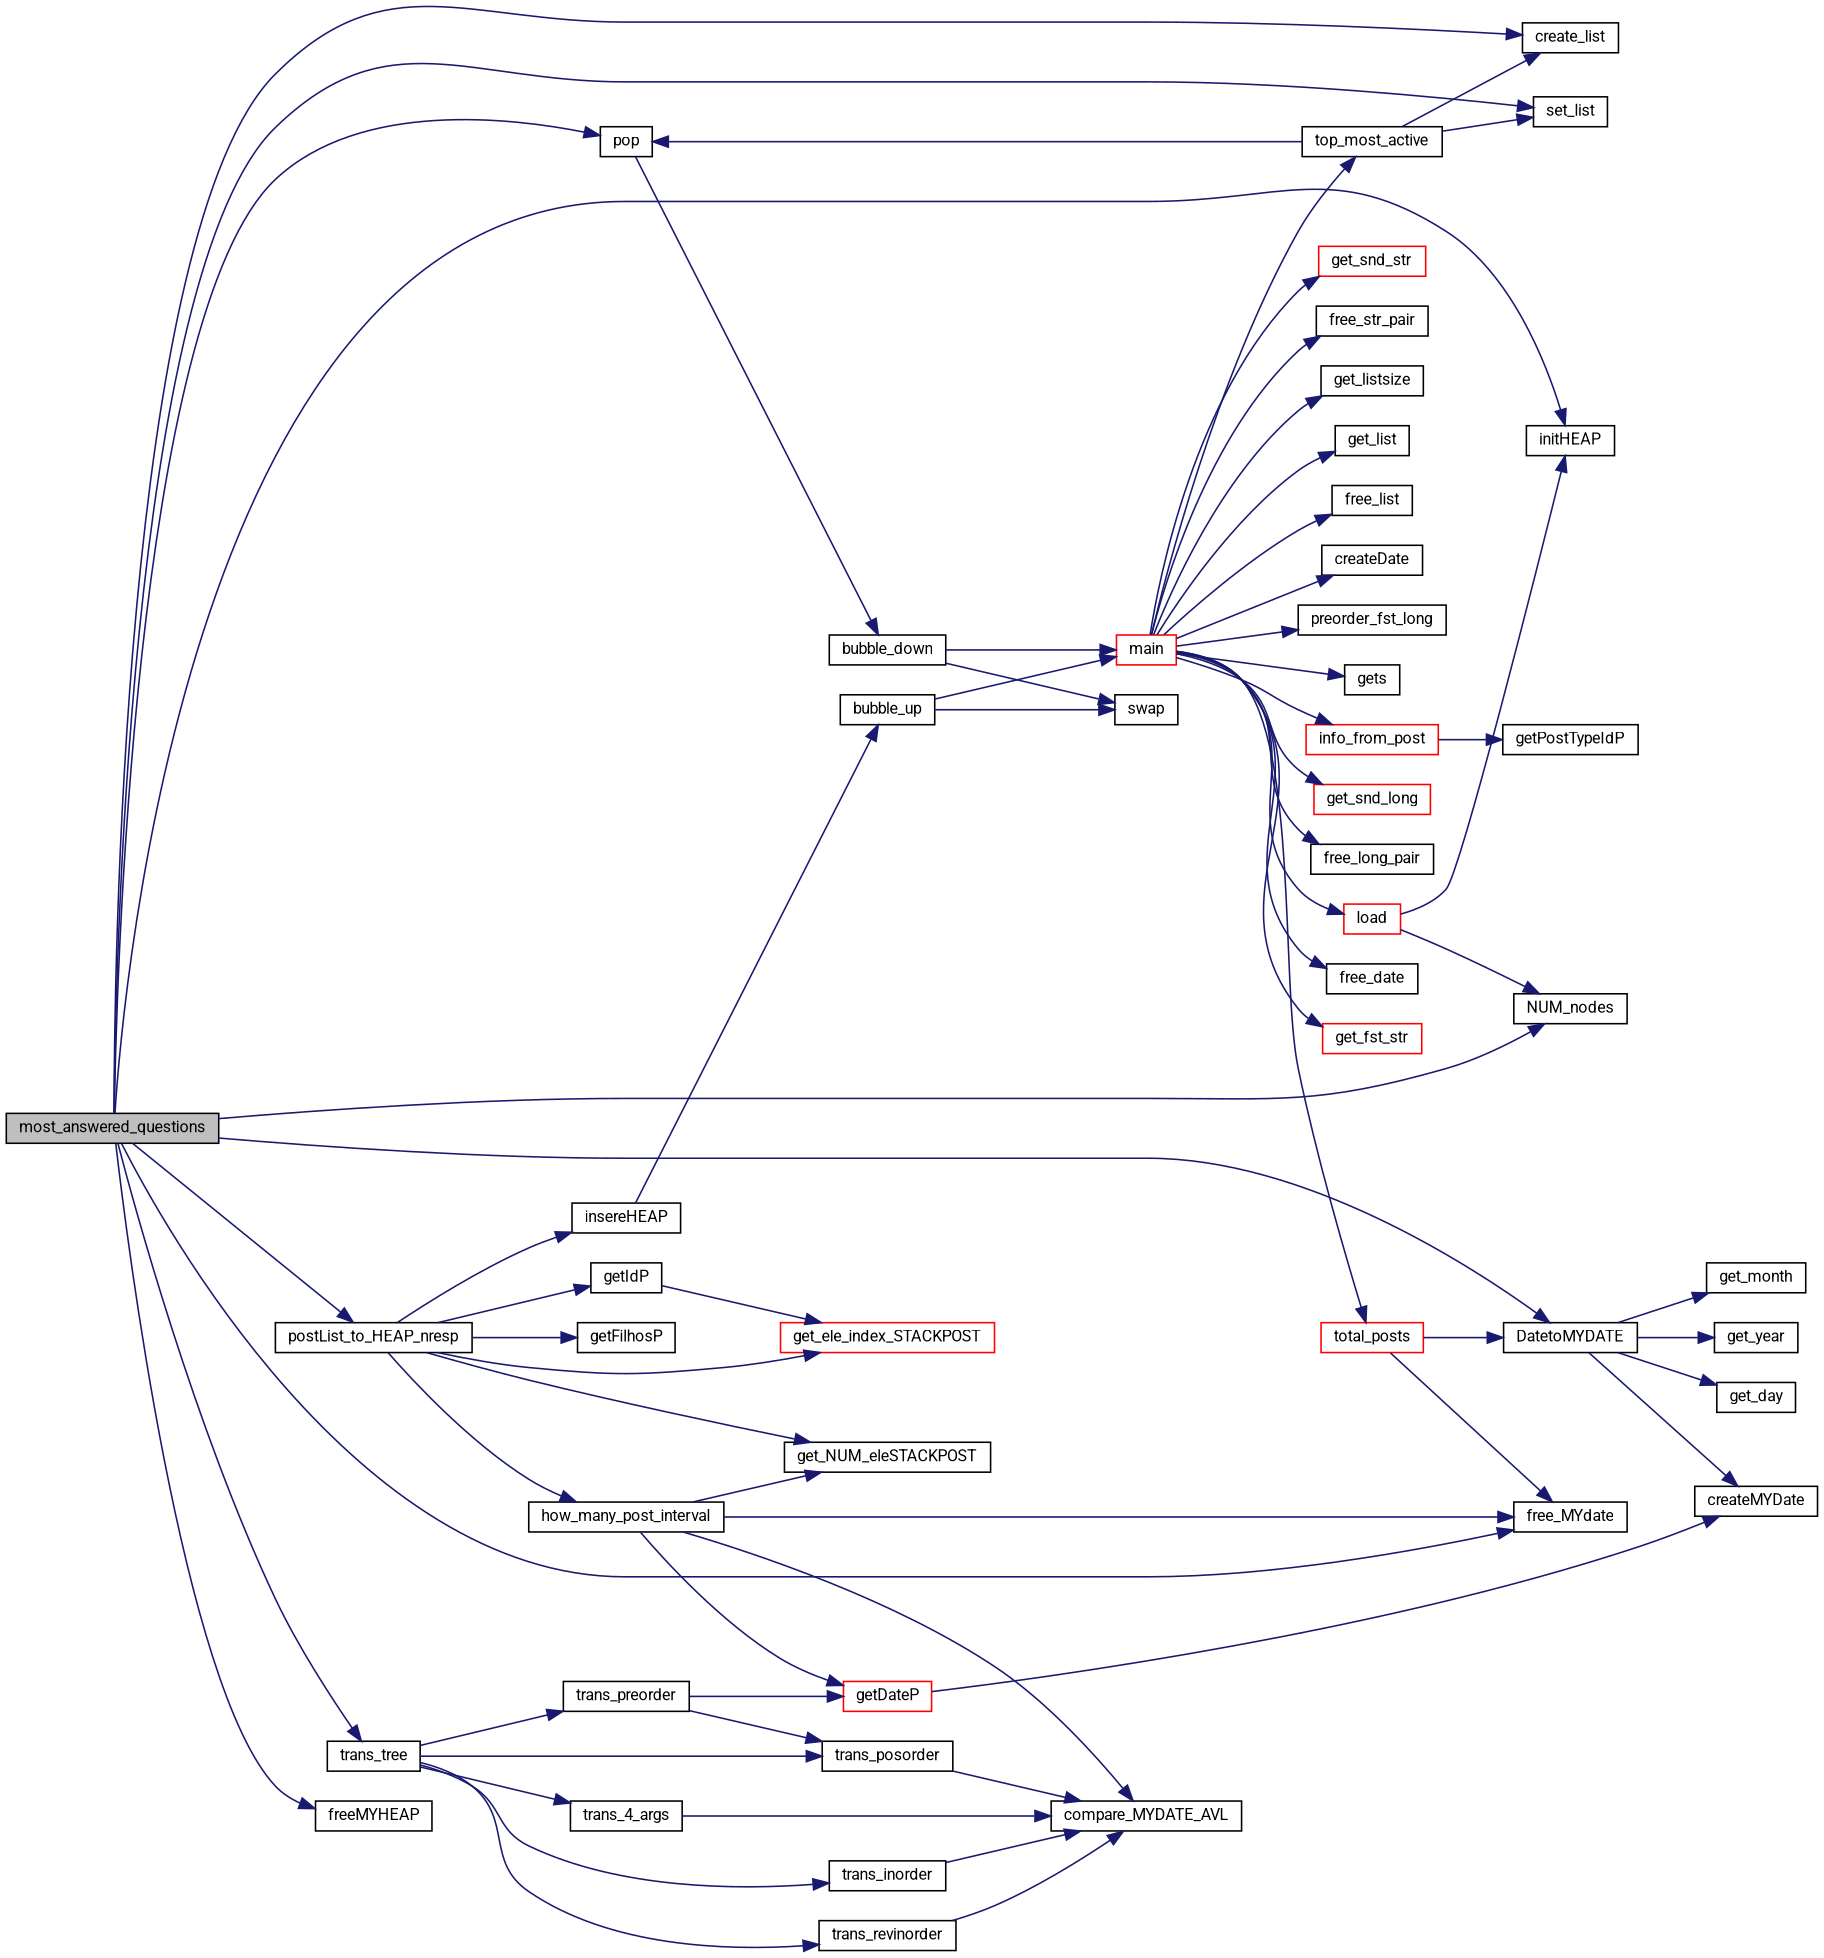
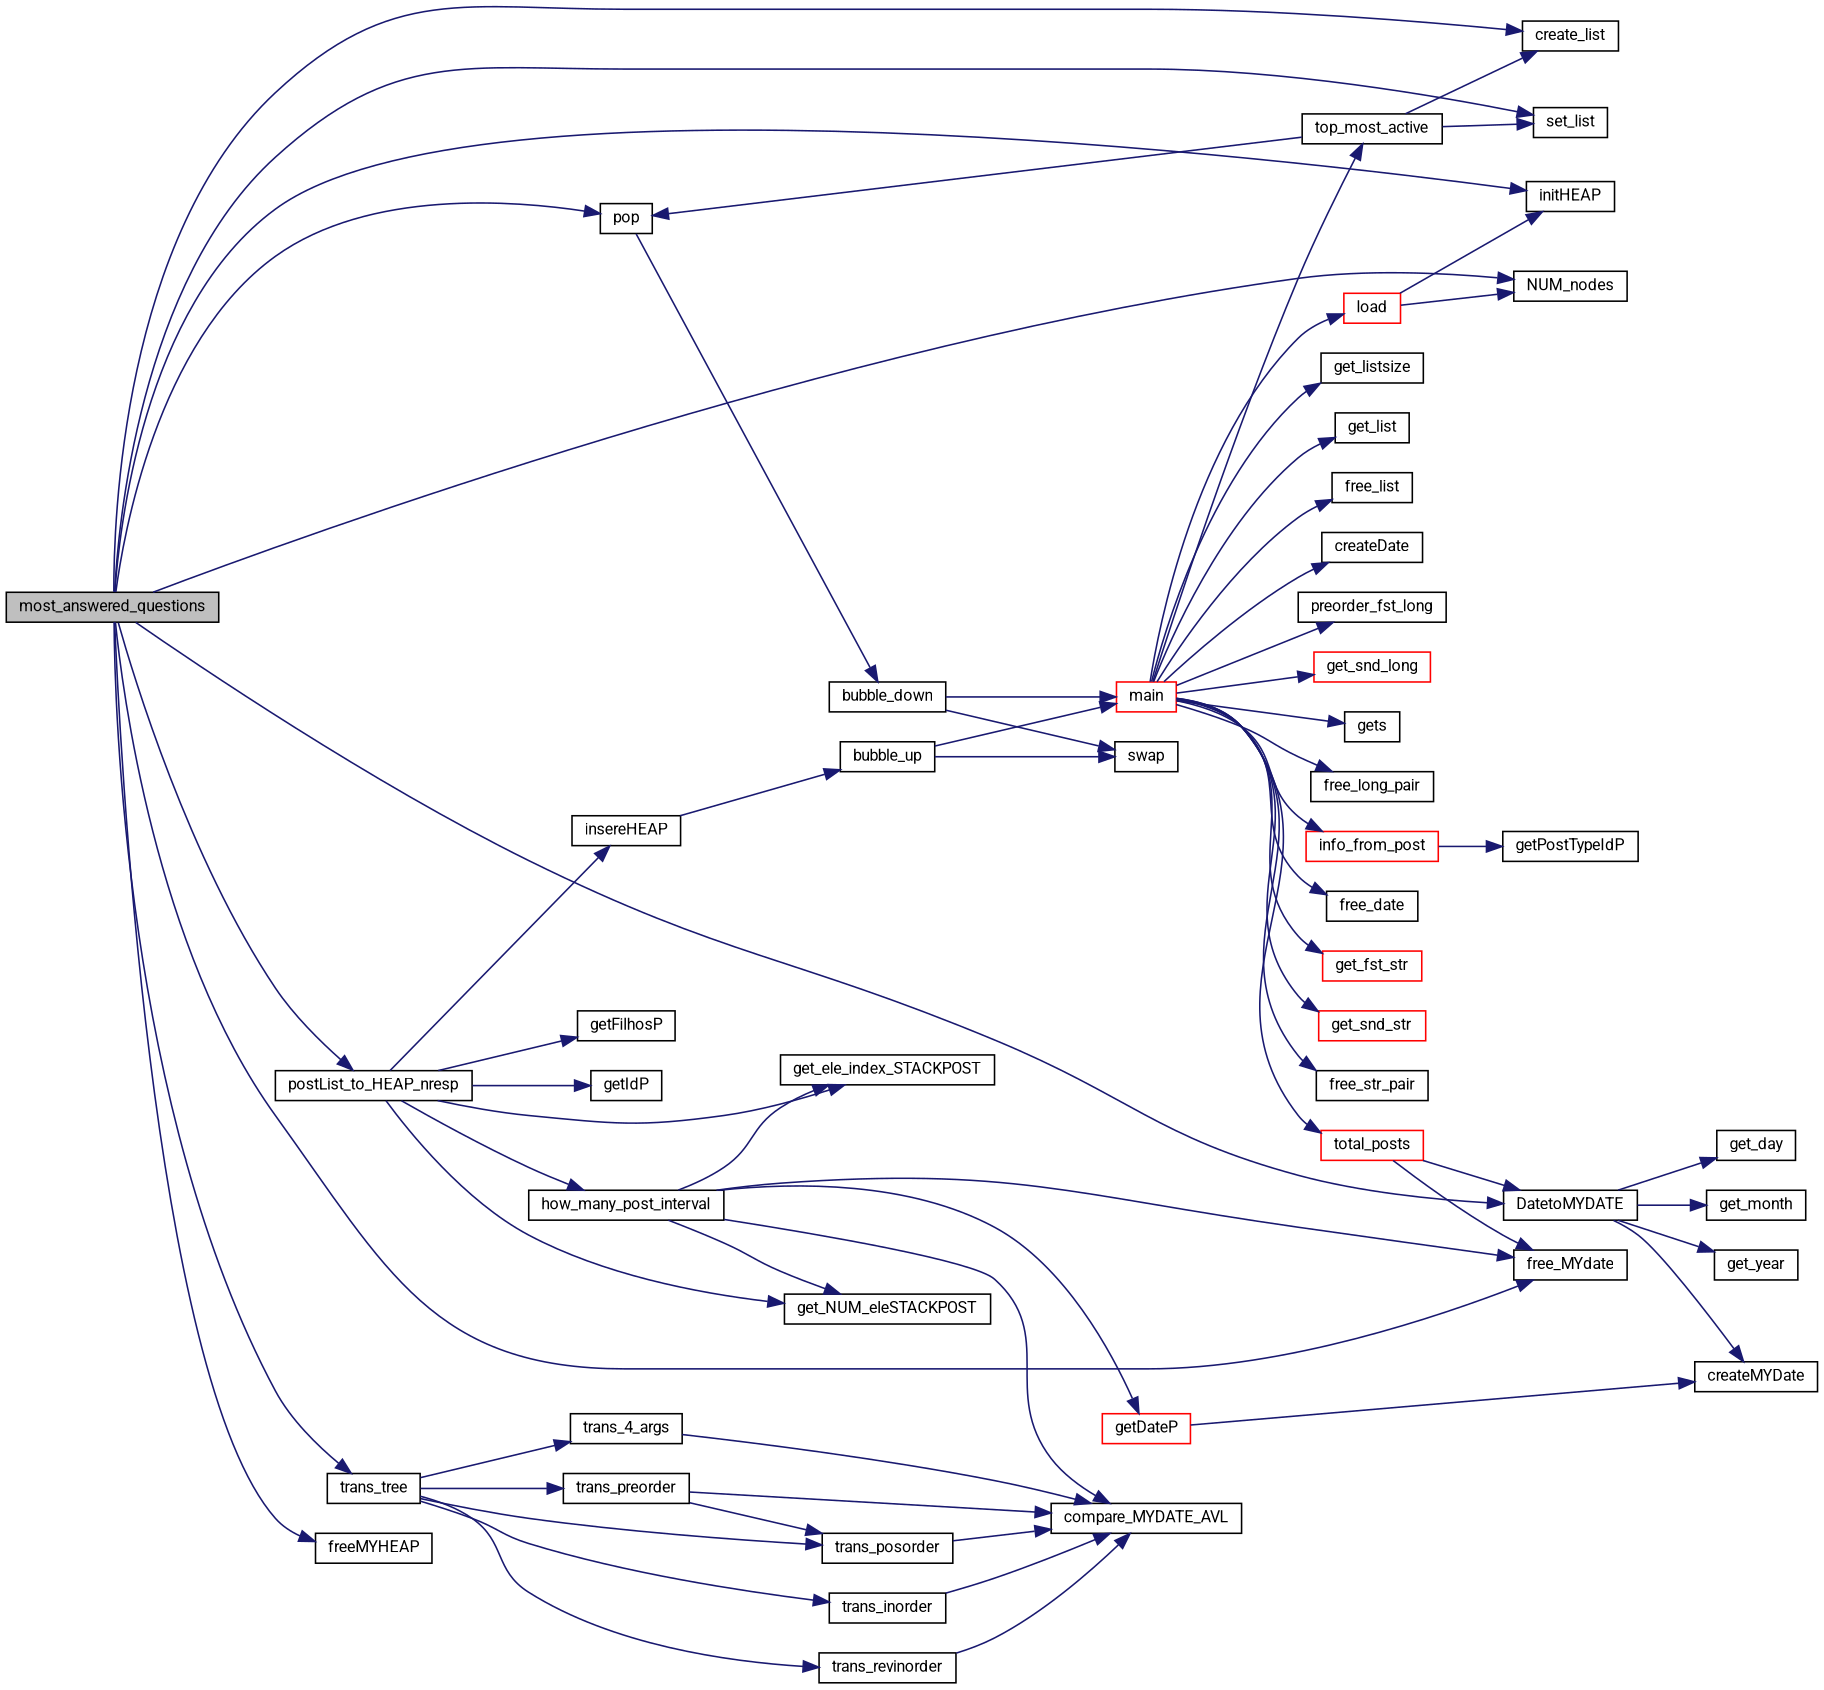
  digraph {
    fontname=Roboto
    rankdir=LR
    node [color=black fillcolor=white fontname=Roboto fontsize=10 shape=record style=filled]
    edge [color=midnightblue fontname=Roboto fontsize=10 labelfontname=FreeSans labelfontsize=10 style=solid]
    n1 [fillcolor=grey75 fontcolor=black height=0.2 label=most_answered_questions width=0.4]
    n2 [height=0.2 label=create_list width=0.4]
    n3 [height=0.2 label=DatetoMYDATE width=0.4]
    n4 [height=0.2 label=free_MYdate width=0.4]
    n5 [height=0.2 label=freeMYHEAP width=0.4]
    n6 [height=0.2 label=initHEAP width=0.4]
    n7 [height=0.2 label=NUM_nodes width=0.4]
    n8 [height=0.2 label=pop width=0.4]
    n9 [height=0.2 label=set_list width=0.4]
    n10 [height=0.2 label=postList_to_HEAP_nresp width=0.4]
    n11 [height=0.2 label=trans_tree width=0.4]
    n12 [height=0.2 label=get_day width=0.4]
    n13 [height=0.2 label=get_month width=0.4]
    n14 [height=0.2 label=get_year width=0.4]
    n15 [height=0.2 label=createMYDate width=0.4]
    n16 [height=0.2 label=bubble_down width=0.4]
-   n17 [color=red height=0.2 label=get_ele_index_STACKPOST width=0.4]
+   n17 [height=0.2 label=get_ele_index_STACKPOST width=0.4]
    n18 [height=0.2 label=get_NUM_eleSTACKPOST width=0.4]
    n19 [height=0.2 label=getFilhosP width=0.4]
    n20 [height=0.2 label=getIdP width=0.4]
    n21 [height=0.2 label=how_many_post_interval width=0.4]
    n22 [height=0.2 label=insereHEAP width=0.4]
    n23 [height=0.2 label=trans_posorder width=0.4]
    n24 [height=0.2 label=trans_inorder width=0.4]
    n25 [height=0.2 label=trans_preorder width=0.4]
    n26 [height=0.2 label=trans_revinorder width=0.4]
    n27 [height=0.2 label=trans_4_args width=0.4]
    n28 [color=red height=0.2 label=main width=0.4]
    n29 [height=0.2 label=swap width=0.4]
    n30 [height=0.2 label=gets width=0.4]
    n31 [color=red height=0.2 label=load width=0.4]
    n32 [color=red height=0.2 label=info_from_post width=0.4]
    n33 [color=red height=0.2 label=get_fst_str width=0.4]
    n34 [color=red height=0.2 label=get_snd_str width=0.4]
    n35 [height=0.2 label=free_str_pair width=0.4]
    n36 [height=0.2 label=top_most_active width=0.4]
    n37 [height=0.2 label=get_listsize width=0.4]
    n38 [height=0.2 label=get_list width=0.4]
    n39 [height=0.2 label=free_list width=0.4]
    n40 [height=0.2 label=createDate width=0.4]
    n41 [color=red height=0.2 label=total_posts width=0.4]
    n42 [height=0.2 label=preorder_fst_long width=0.4]
    n43 [color=red height=0.2 label=get_snd_long width=0.4]
    n44 [height=0.2 label=free_long_pair width=0.4]
    n45 [height=0.2 label=free_date width=0.4]
    n46 [height=0.2 label=getPostTypeIdP width=0.4]
    n47 [height=0.2 label=compare_MYDATE_AVL width=0.4]
    n48 [color=red height=0.2 label=getDateP width=0.4]
    n49 [height=0.2 label=bubble_up width=0.4]
    n1 -> n2
    n1 -> n3
    n1 -> n4
    n1 -> n5
    n1 -> n6
    n1 -> n7
    n1 -> n8
    n1 -> n9
    n1 -> n10
    n1 -> n11
    n3 -> n12
    n3 -> n13
    n3 -> n14
    n3 -> n15
    n8 -> n16
    n10 -> n17
    n10 -> n18
    n10 -> n19
    n10 -> n20
    n10 -> n21
    n10 -> n22
    n11 -> n23
    n11 -> n24
    n11 -> n25
    n11 -> n26
    n11 -> n27
    n16 -> n28
    n16 -> n29
    n21 -> n4
-   n20 -> n17
+   n21 -> n17
    n21 -> n18
    n21 -> n47
    n21 -> n48
    n22 -> n49
    n23 -> n47
    n24 -> n47
    n25 -> n23
-   n25 -> n48
+   n25 -> n47
    n26 -> n47
    n27 -> n47
    n28 -> n30
    n28 -> n31
    n28 -> n32
    n28 -> n33
    n28 -> n34
    n28 -> n35
    n28 -> n36
    n28 -> n37
    n28 -> n38
    n28 -> n39
    n28 -> n40
    n28 -> n41
    n28 -> n42
    n28 -> n43
    n28 -> n44
    n28 -> n45
    n31 -> n6
    n31 -> n7
    n32 -> n46
    n36 -> n2
    n36 -> n8
    n36 -> n9
    n41 -> n3
    n41 -> n4
    n48 -> n15
    n49 -> n28
    n49 -> n29
  }
